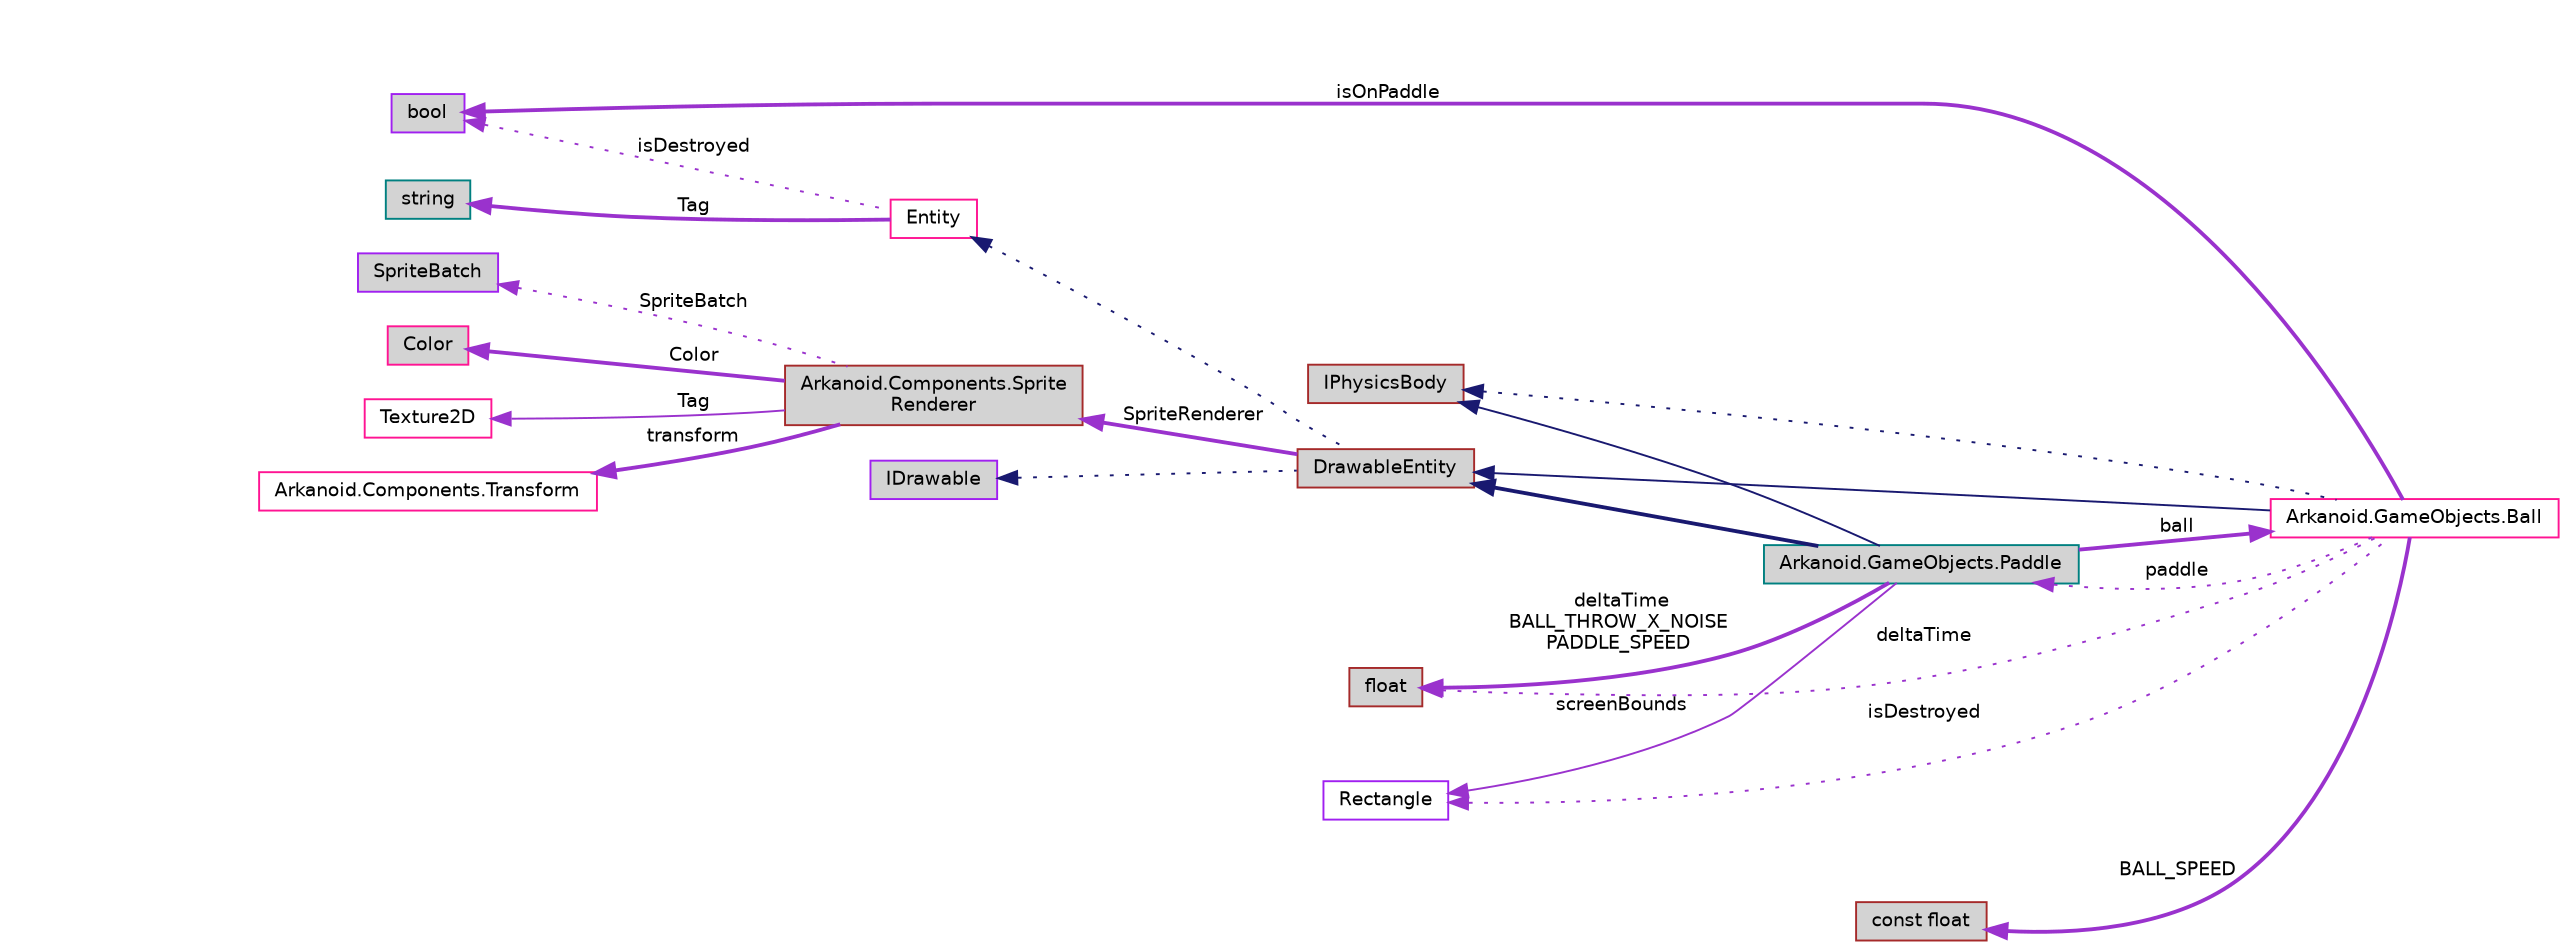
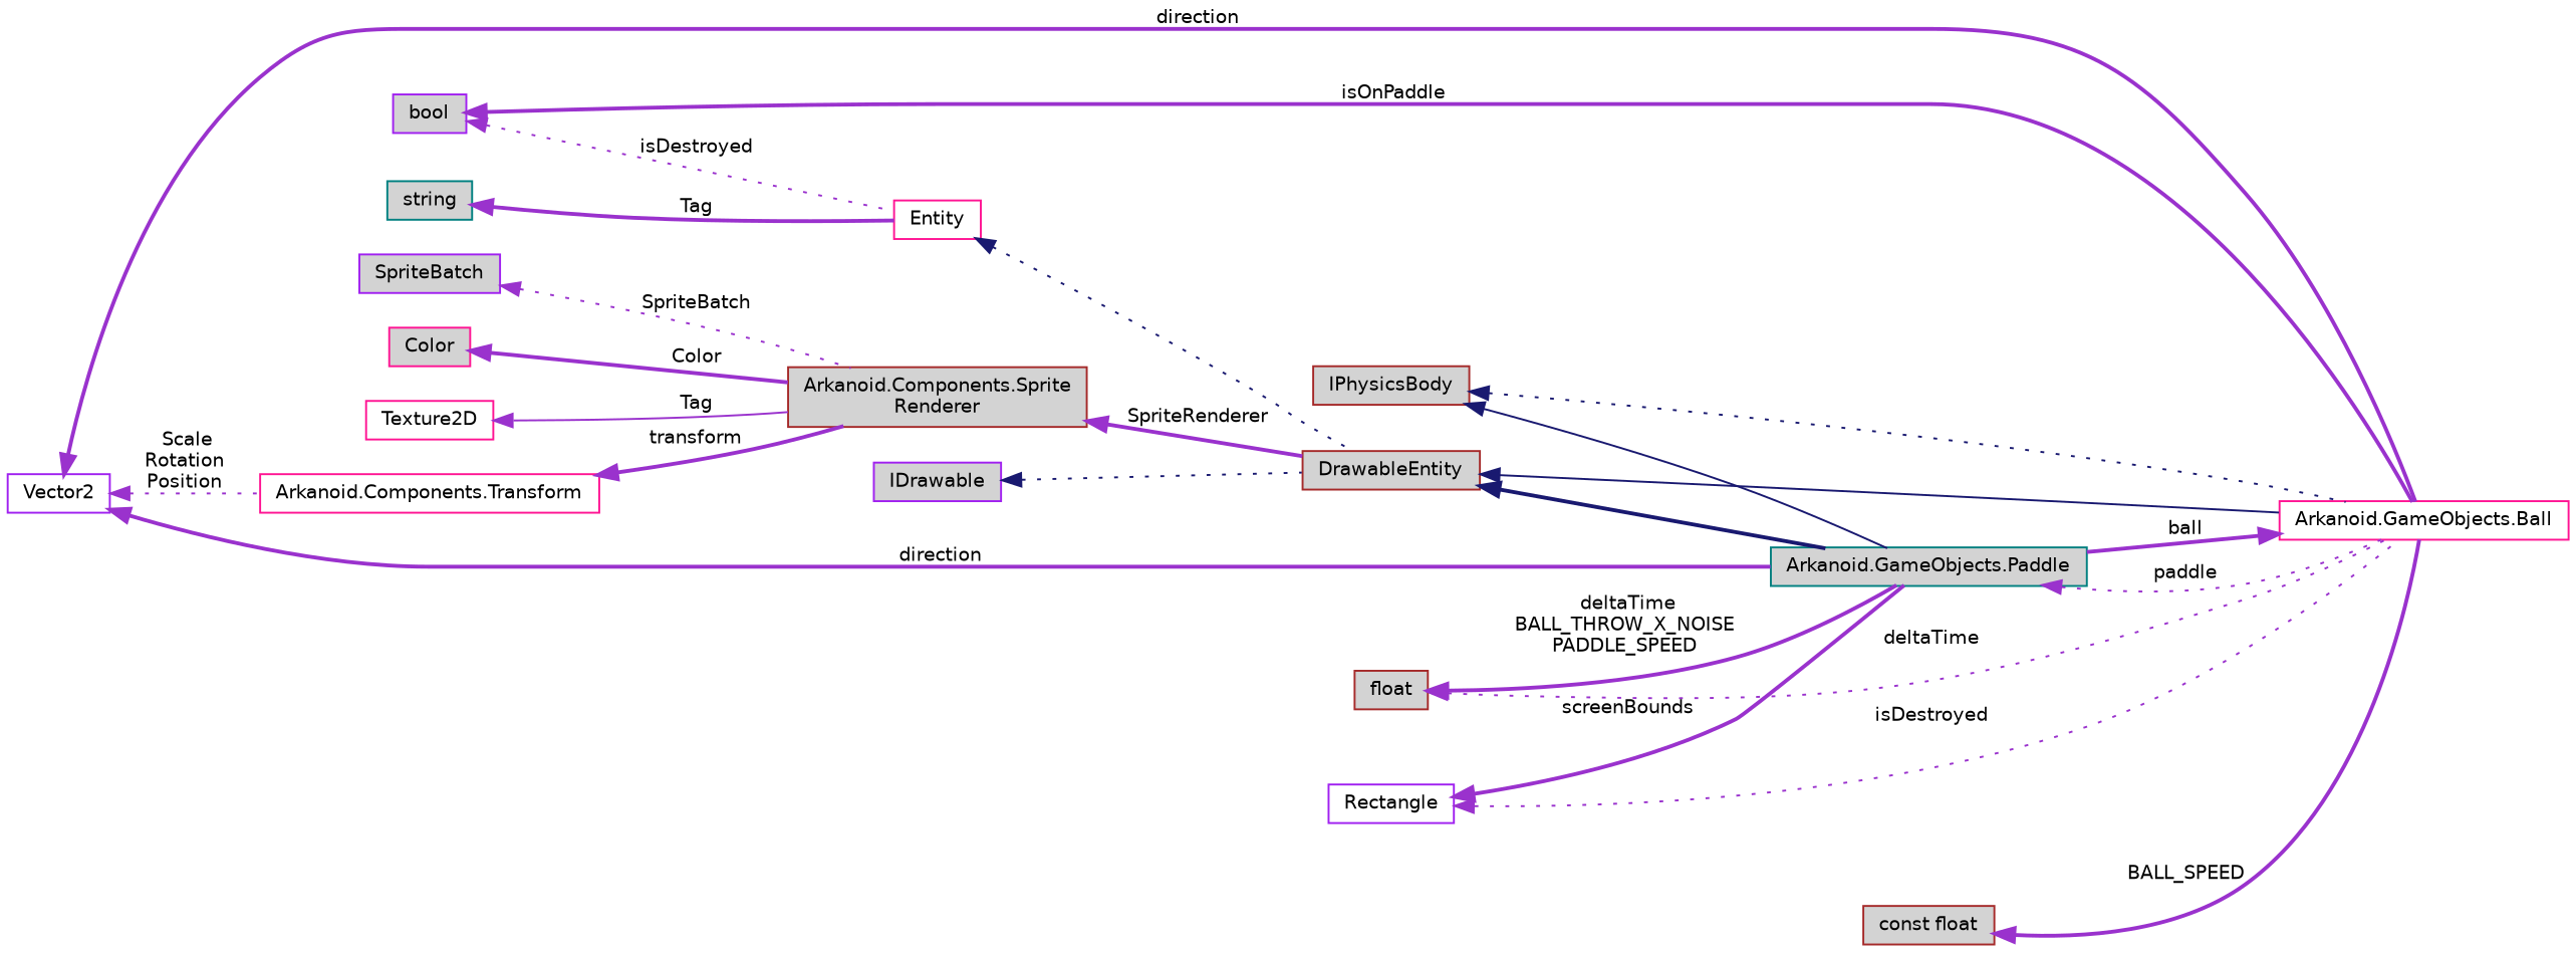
  digraph {
    rankdir=LR
    node [color=deeppink fillcolor=lightgrey fontname=Helvetica fontsize=10 shape=record style=filled]
    edge [color=darkorchid3 dir=back fontname=Helvetica fontsize=10 labelfontname=Helvetica labelfontsize=10 style=bold]
    n1 [color=teal fontcolor=black height=0.2 label="Arkanoid.GameObjects.Paddle" width=0.4]
    n2 [fillcolor=white height=0.2 label="Arkanoid.GameObjects.Ball" width=0.4]
    n3 [color=brown height=0.2 label=DrawableEntity width=0.4]
    n4 [fillcolor=white height=0.2 label=Entity width=0.4]
    n5 [color=teal height=0.2 label=string width=0.4]
    n6 [fillcolor=white height=0.2 label="Arkanoid.Components.Transform" width=0.4]
    n7 [color=brown height=0.2 label="Arkanoid.Components.Sprite\lRenderer" width=0.4]
+   n8 [color=purple fillcolor=white height=0.2 label=Vector2 width=0.4]
    n9 [color=purple height=0.2 label=bool width=0.4]
    n10 [color=purple height=0.2 label=IDrawable width=0.4]
    n11 [color=purple height=0.2 label=SpriteBatch width=0.4]
    n12 [height=0.2 label=Color width=0.4]
    n13 [fillcolor=white height=0.2 label=Texture2D width=0.4]
    n14 [color=brown height=0.2 label=IPhysicsBody width=0.4]
    n15 [color=brown height=0.2 label=float width=0.4]
    n16 [color=purple fillcolor=white height=0.2 label=Rectangle width=0.4]
    n17 [color=brown height=0.2 label="const float" width=0.4]
    n1 -> n2 [label=" paddle" style=dotted]
    n2 -> n1 [label=" ball"]
    n3 -> n1 [color=midnightblue]
    n3 -> n2 [color=midnightblue style=solid]
    n4 -> n3 [color=midnightblue style=dotted]
    n5 -> n4 [label=" Tag"]
    n6 -> n7 [label=" transform"]
    n7 -> n3 [label=" SpriteRenderer"]
+   n8 -> n1 [label=" direction"]
+   n8 -> n2 [label=" direction"]
+   n8 -> n6 [label=" Scale\nRotation\nPosition" style=dotted]
    n9 -> n2 [label=" isOnPaddle"]
    n9 -> n4 [label=" isDestroyed" style=dotted]
    n10 -> n3 [color=midnightblue style=dotted]
    n11 -> n7 [label=" SpriteBatch" style=dotted]
    n12 -> n7 [label=" Color"]
    n13 -> n7 [label=" Tag" style=solid]
    n14 -> n1 [color=midnightblue style=solid]
    n14 -> n2 [color=midnightblue style=dotted]
    n15 -> n1 [label=" deltaTime\nBALL_THROW_X_NOISE\nPADDLE_SPEED"]
    n15 -> n2 [label=" deltaTime" style=dotted]
-   n16 -> n1 [label=" screenBounds" style=solid]
+   n16 -> n1 [label=" screenBounds"]
    n16 -> n2 [label=" isDestroyed" style=dotted]
    n17 -> n2 [label=" BALL_SPEED"]
  }
